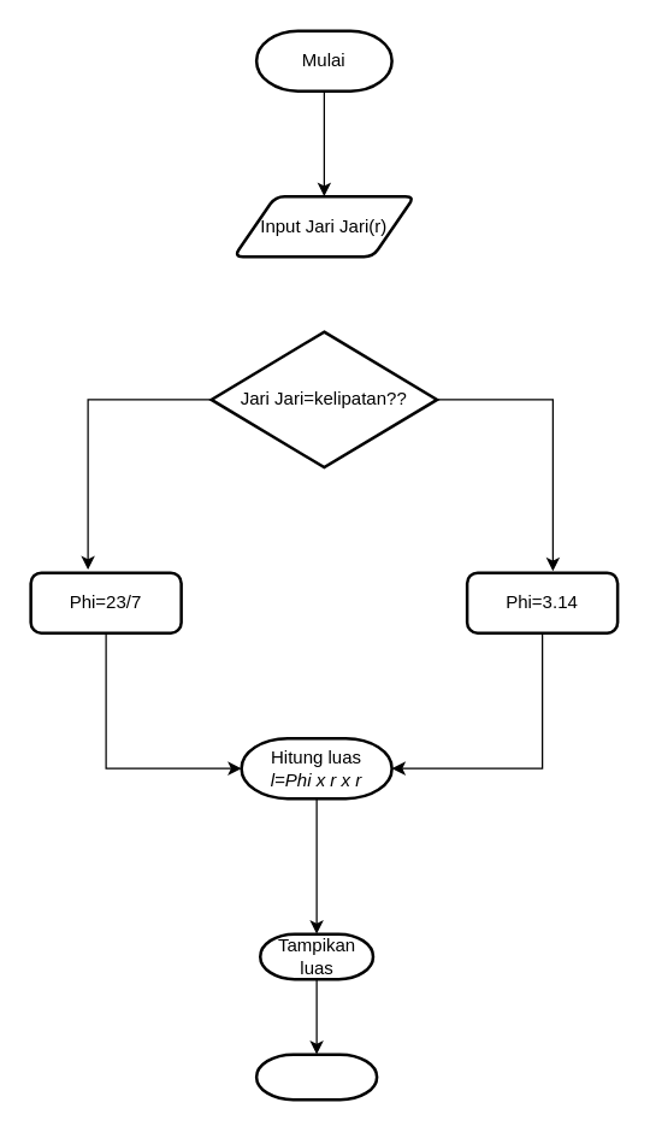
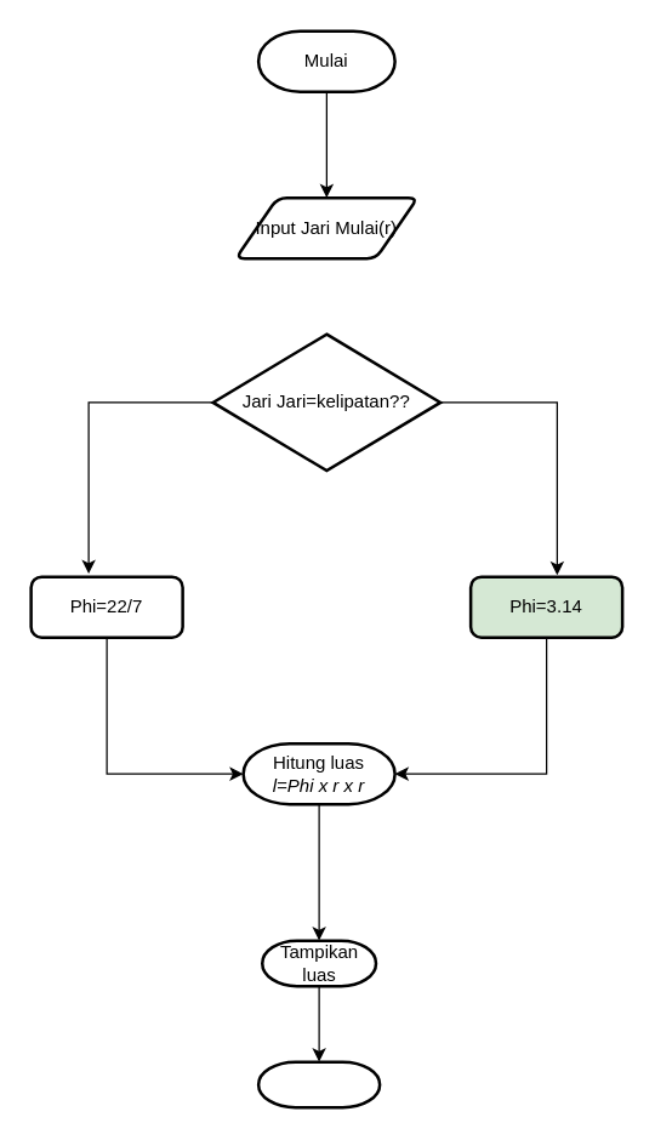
  <mxCell id="0" />
  <mxCell id="1" parent="0" />
  <mxCell id="2" style="edgeStyle=orthogonalEdgeStyle;rounded=0;orthogonalLoop=1;jettySize=auto;html=1;exitX=0.5;exitY=1;exitDx=0;exitDy=0;exitPerimeter=0;entryX=0.5;entryY=0;entryDx=0;entryDy=0;" edge="1" parent="1" source="3" target="4"><mxGeometry relative="1" as="geometry" /></mxCell>
  <mxCell id="3" value="Mulai" style="strokeWidth=2;html=1;shape=mxgraph.flowchart.terminator;whiteSpace=wrap;" vertex="1" parent="1"><mxGeometry x="170" y="20" width="90" height="40" as="geometry" /></mxCell>
- <mxCell id="4" value="Input Jari Jari(r)" style="shape=parallelogram;html=1;strokeWidth=2;perimeter=parallelogramPerimeter;whiteSpace=wrap;rounded=1;arcSize=12;size=0.23;" vertex="1" parent="1"><mxGeometry x="155" y="130" width="120" height="40" as="geometry" /></mxCell>
+ <mxCell id="4" value="Input Jari Mulai(r)" style="shape=parallelogram;html=1;strokeWidth=2;perimeter=parallelogramPerimeter;whiteSpace=wrap;rounded=1;arcSize=12;size=0.23;" vertex="1" parent="1"><mxGeometry x="155" y="130" width="120" height="40" as="geometry" /></mxCell>
  <mxCell id="5" style="edgeStyle=orthogonalEdgeStyle;rounded=0;orthogonalLoop=1;jettySize=auto;html=1;exitX=1;exitY=0.5;exitDx=0;exitDy=0;exitPerimeter=0;entryX=0.57;entryY=-0.025;entryDx=0;entryDy=0;entryPerimeter=0;" edge="1" parent="1" source="6" target="9"><mxGeometry relative="1" as="geometry"><mxPoint x="370" y="265" as="targetPoint" /></mxGeometry></mxCell>
  <mxCell id="6" value="Jari Jari=kelipatan??" style="strokeWidth=2;html=1;shape=mxgraph.flowchart.decision;whiteSpace=wrap;" vertex="1" parent="1"><mxGeometry x="140" y="220" width="150" height="90" as="geometry" /></mxCell>
  <mxCell id="7" style="edgeStyle=orthogonalEdgeStyle;rounded=0;orthogonalLoop=1;jettySize=auto;html=1;exitX=0.5;exitY=1;exitDx=0;exitDy=0;" edge="1" parent="1"><mxGeometry relative="1" as="geometry"><mxPoint x="55" y="420" as="targetPoint" /><mxPoint x="55" y="420" as="sourcePoint" /></mxGeometry></mxCell>
- <mxCell id="8" value="Phi=23/7" style="rounded=1;whiteSpace=wrap;html=1;absoluteArcSize=1;arcSize=14;strokeWidth=2;" vertex="1" parent="1"><mxGeometry x="20" y="380" width="100" height="40" as="geometry" /></mxCell>
- <mxCell id="9" value="Phi=3.14" style="rounded=1;whiteSpace=wrap;html=1;absoluteArcSize=1;arcSize=14;strokeWidth=2;" vertex="1" parent="1"><mxGeometry x="310" y="380" width="100" height="40" as="geometry" /></mxCell>
+ <mxCell id="8" value="Phi=22/7" style="rounded=1;whiteSpace=wrap;html=1;absoluteArcSize=1;arcSize=14;strokeWidth=2;" vertex="1" parent="1"><mxGeometry x="20" y="380" width="100" height="40" as="geometry" /></mxCell>
+ <mxCell id="9" value="Phi=3.14" style="rounded=1;whiteSpace=wrap;html=1;absoluteArcSize=1;arcSize=14;strokeWidth=2;fillColor=#d5e8d4;" vertex="1" parent="1"><mxGeometry x="310" y="380" width="100" height="40" as="geometry" /></mxCell>
  <mxCell id="10" value="&lt;div&gt;Hitung luas&lt;/div&gt;&lt;div&gt;&lt;i&gt;l=Phi x r x r&lt;/i&gt;&lt;br&gt;&lt;/div&gt;" style="strokeWidth=2;html=1;shape=mxgraph.flowchart.terminator;whiteSpace=wrap;" vertex="1" parent="1"><mxGeometry x="160" y="490" width="100" height="40" as="geometry" /></mxCell>
  <mxCell id="11" value="Tampikan luas" style="strokeWidth=2;html=1;shape=mxgraph.flowchart.terminator;whiteSpace=wrap;" vertex="1" parent="1"><mxGeometry x="172.5" y="620" width="75" height="30" as="geometry" /></mxCell>
  <mxCell id="12" style="edgeStyle=orthogonalEdgeStyle;rounded=0;orthogonalLoop=1;jettySize=auto;html=1;exitX=0;exitY=0.5;exitDx=0;exitDy=0;exitPerimeter=0;entryX=0.38;entryY=-0.05;entryDx=0;entryDy=0;entryPerimeter=0;" edge="1" parent="1" source="6" target="8"><mxGeometry relative="1" as="geometry" /></mxCell>
  <mxCell id="13" style="edgeStyle=orthogonalEdgeStyle;rounded=0;orthogonalLoop=1;jettySize=auto;html=1;exitX=0.5;exitY=1;exitDx=0;exitDy=0;entryX=1;entryY=0.5;entryDx=0;entryDy=0;entryPerimeter=0;" edge="1" parent="1" source="9" target="10"><mxGeometry relative="1" as="geometry" /></mxCell>
  <mxCell id="14" style="edgeStyle=orthogonalEdgeStyle;rounded=0;orthogonalLoop=1;jettySize=auto;html=1;exitX=0.5;exitY=1;exitDx=0;exitDy=0;entryX=0;entryY=0.5;entryDx=0;entryDy=0;entryPerimeter=0;" edge="1" parent="1" source="8" target="10"><mxGeometry relative="1" as="geometry" /></mxCell>
  <mxCell id="15" style="edgeStyle=orthogonalEdgeStyle;rounded=0;orthogonalLoop=1;jettySize=auto;html=1;exitX=0.5;exitY=1;exitDx=0;exitDy=0;exitPerimeter=0;entryX=0.5;entryY=0;entryDx=0;entryDy=0;entryPerimeter=0;" edge="1" parent="1" source="10" target="11"><mxGeometry relative="1" as="geometry" /></mxCell>
  <mxCell id="16" value="" style="strokeWidth=2;html=1;shape=mxgraph.flowchart.terminator;whiteSpace=wrap;" vertex="1" parent="1"><mxGeometry x="170" y="700" width="80" height="30" as="geometry" /></mxCell>
  <mxCell id="17" style="edgeStyle=orthogonalEdgeStyle;rounded=0;orthogonalLoop=1;jettySize=auto;html=1;exitX=0.5;exitY=1;exitDx=0;exitDy=0;exitPerimeter=0;entryX=0.5;entryY=0;entryDx=0;entryDy=0;entryPerimeter=0;" edge="1" parent="1" source="11" target="16"><mxGeometry relative="1" as="geometry" /></mxCell>
